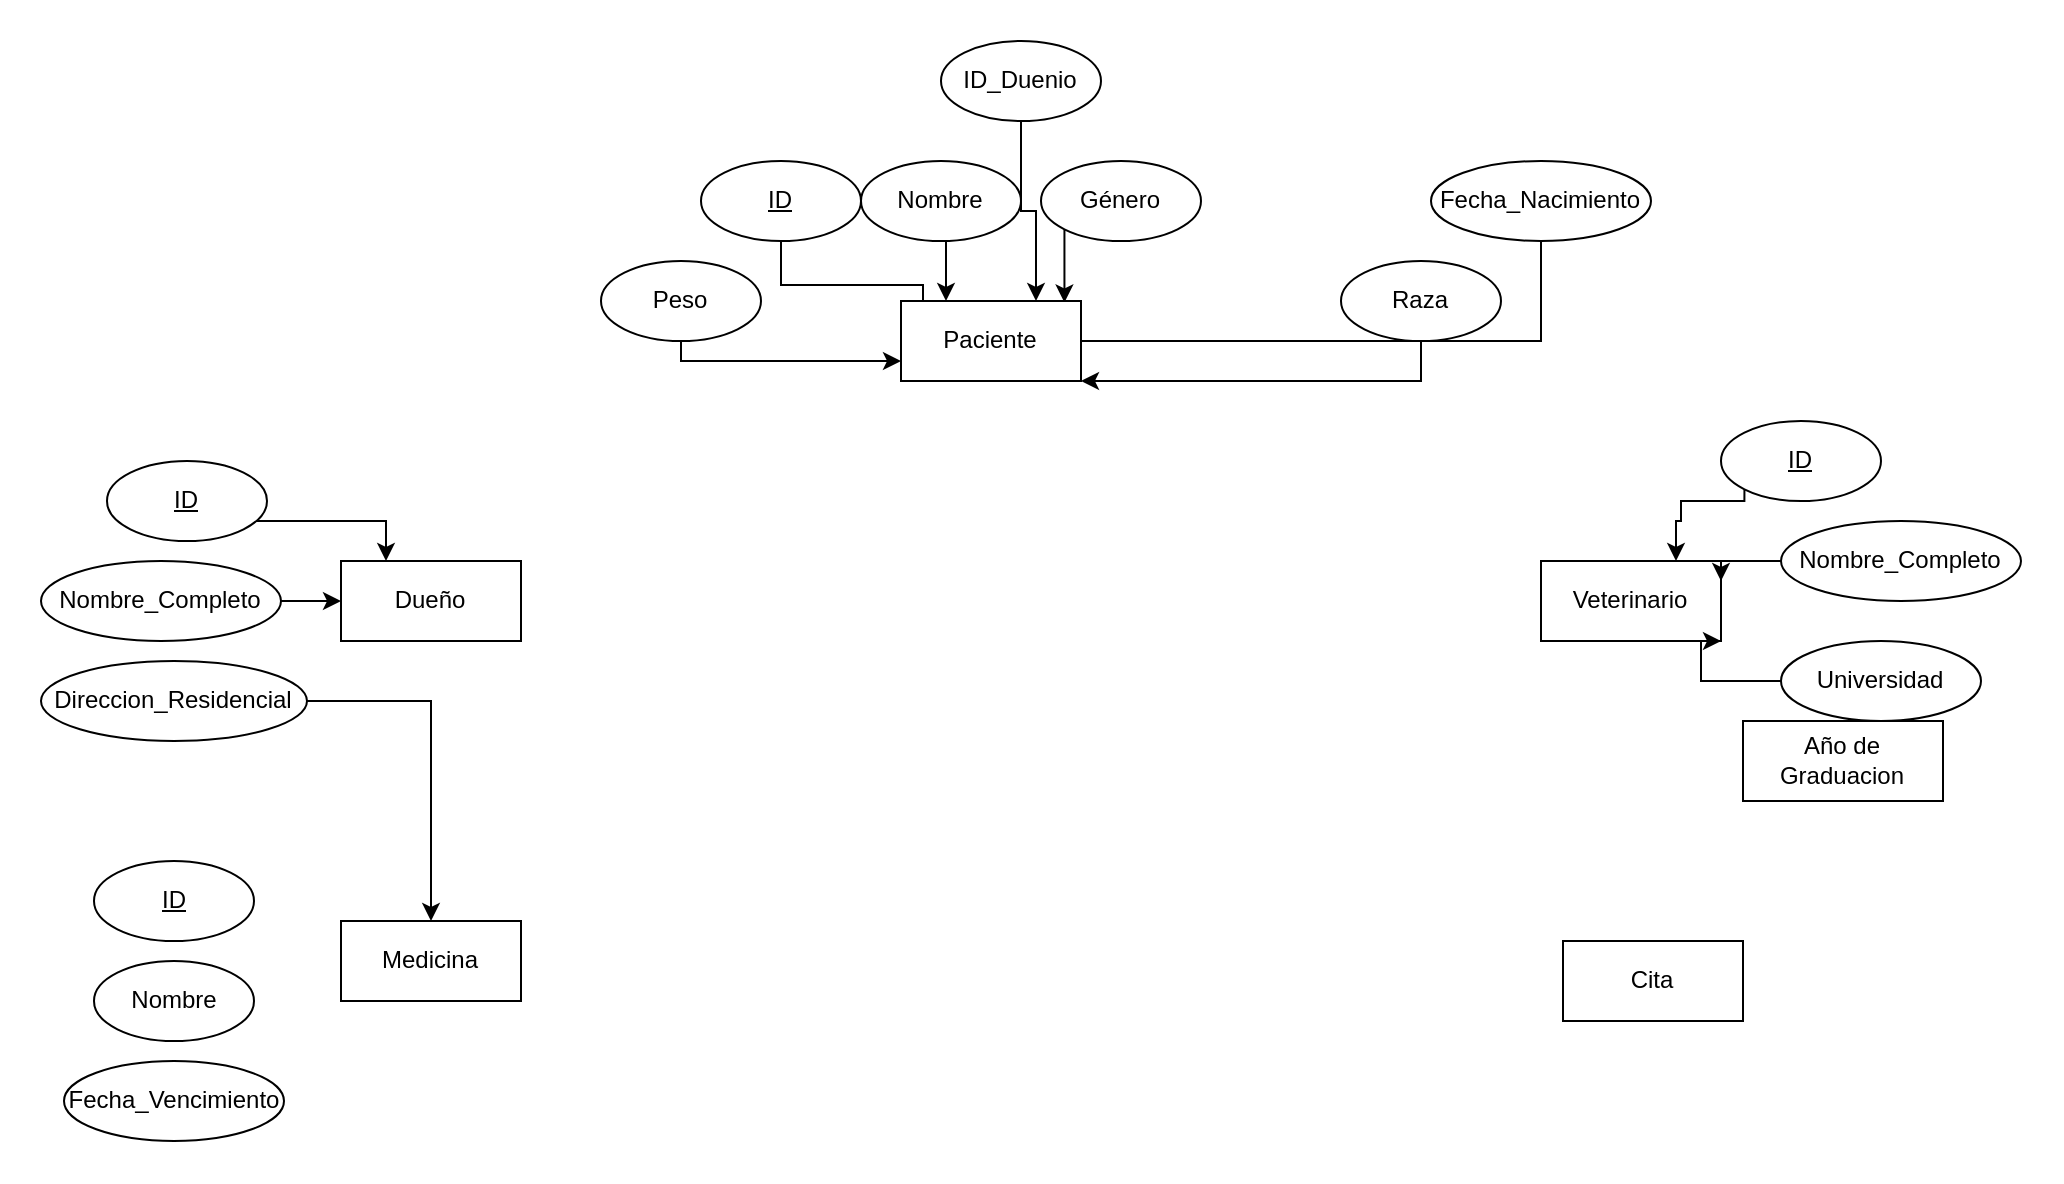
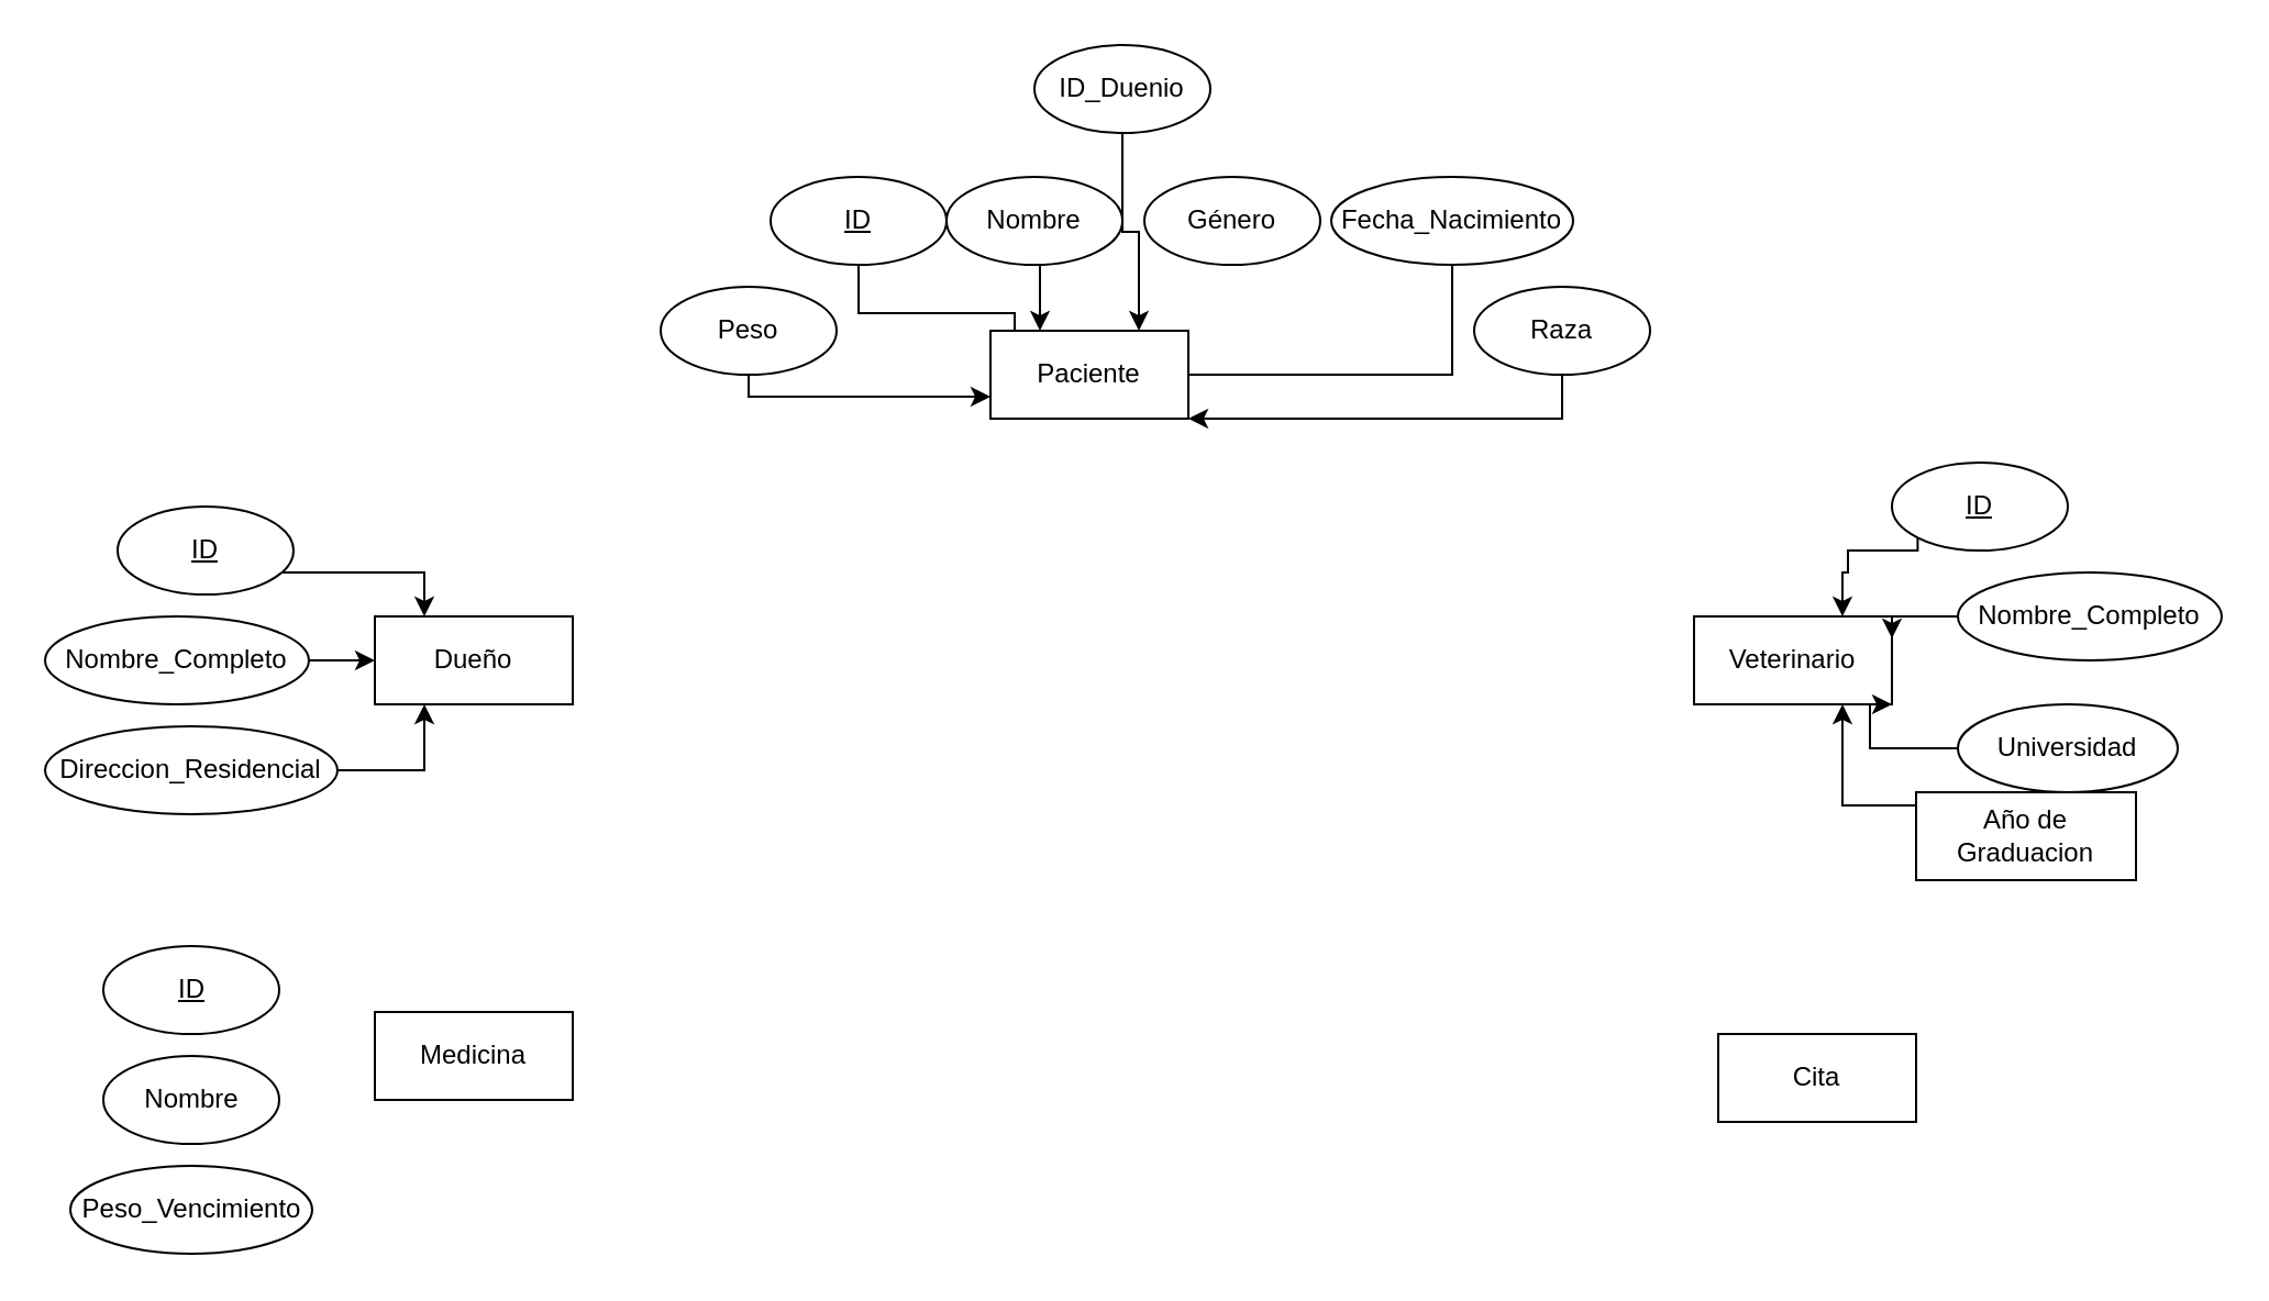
  <mxCell id="0" />
  <mxCell id="1" parent="0" />
  <mxCell id="2" style="edgeStyle=orthogonalEdgeStyle;rounded=0;orthogonalLoop=1;jettySize=auto;html=1;exitX=0.5;exitY=1;exitDx=0;exitDy=0;entryX=0.103;entryY=0.018;entryDx=0;entryDy=0;entryPerimeter=0;" edge="1" parent="1" source="3" target="14"><mxGeometry relative="1" as="geometry"><mxPoint x="460" y="165" as="targetPoint" /><Array as="points"><mxPoint x="390" y="142" /><mxPoint x="461" y="142" /><mxPoint x="461" y="165" /><mxPoint x="459" y="165" /></Array></mxGeometry></mxCell>
  <mxCell id="3" value="&lt;u&gt;ID&lt;/u&gt;" style="ellipse;whiteSpace=wrap;html=1;" vertex="1" parent="1"><mxGeometry x="350" y="80" width="80" height="40" as="geometry" /></mxCell>
  <mxCell id="4" style="edgeStyle=orthogonalEdgeStyle;rounded=0;orthogonalLoop=1;jettySize=auto;html=1;exitX=0.5;exitY=1;exitDx=0;exitDy=0;entryX=0.25;entryY=0;entryDx=0;entryDy=0;" edge="1" parent="1" source="5" target="14"><mxGeometry relative="1" as="geometry"><mxPoint x="473.096" y="147.369" as="targetPoint" /></mxGeometry></mxCell>
  <mxCell id="5" value="Nombre" style="ellipse;whiteSpace=wrap;html=1;" vertex="1" parent="1"><mxGeometry x="430" y="80" width="80" height="40" as="geometry" /></mxCell>
  <mxCell id="6" style="edgeStyle=orthogonalEdgeStyle;rounded=0;orthogonalLoop=1;jettySize=auto;html=1;exitX=0.5;exitY=1;exitDx=0;exitDy=0;entryX=1;entryY=0.5;entryDx=0;entryDy=0;endArrow=none;" edge="1" parent="1" source="7" target="14"><mxGeometry relative="1" as="geometry"><mxPoint x="550" y="165" as="targetPoint" /></mxGeometry></mxCell>
- <mxCell id="7" value="Fecha_Nacimiento" style="ellipse;whiteSpace=wrap;html=1;" vertex="1" parent="1"><mxGeometry x="715" y="80" width="110" height="40" as="geometry" /></mxCell>
+ <mxCell id="7" value="Fecha_Nacimiento" style="ellipse;whiteSpace=wrap;html=1;" vertex="1" parent="1"><mxGeometry x="605" y="80" width="110" height="40" as="geometry" /></mxCell>
  <mxCell id="8" style="edgeStyle=orthogonalEdgeStyle;rounded=0;orthogonalLoop=1;jettySize=auto;html=1;exitX=0.5;exitY=1;exitDx=0;exitDy=0;entryX=0;entryY=0.75;entryDx=0;entryDy=0;" edge="1" parent="1" source="9" target="14"><mxGeometry relative="1" as="geometry"><mxPoint x="473.096" y="182.631" as="targetPoint" /><Array as="points"><mxPoint x="340" y="180" /></Array></mxGeometry></mxCell>
  <mxCell id="9" value="Peso" style="ellipse;whiteSpace=wrap;html=1;" vertex="1" parent="1"><mxGeometry x="300" y="130" width="80" height="40" as="geometry" /></mxCell>
  <mxCell id="10" value="Raza" style="ellipse;whiteSpace=wrap;html=1;" vertex="1" parent="1"><mxGeometry x="670" y="130" width="80" height="40" as="geometry" /></mxCell>
- <mxCell id="11" style="edgeStyle=orthogonalEdgeStyle;rounded=0;orthogonalLoop=1;jettySize=auto;html=1;exitX=0;exitY=1;exitDx=0;exitDy=0;entryX=0.908;entryY=0.018;entryDx=0;entryDy=0;entryPerimeter=0;" edge="1" parent="1" source="12" target="14"><mxGeometry relative="1" as="geometry"><mxPoint x="536.904" y="147.369" as="targetPoint" /></mxGeometry></mxCell>
  <mxCell id="12" value="Género" style="ellipse;whiteSpace=wrap;html=1;" vertex="1" parent="1"><mxGeometry x="520" y="80" width="80" height="40" as="geometry" /></mxCell>
  <mxCell id="13" value="" style="edgeStyle=orthogonalEdgeStyle;rounded=0;orthogonalLoop=1;jettySize=auto;html=1;exitX=0.5;exitY=1;exitDx=0;exitDy=0;entryX=1;entryY=1;entryDx=0;entryDy=0;entryPerimeter=0;" edge="1" parent="1" source="10" target="14"><mxGeometry relative="1" as="geometry"><mxPoint x="710" y="170" as="sourcePoint" /><mxPoint x="536.904" y="182.631" as="targetPoint" /><Array as="points"><mxPoint x="710" y="190" /></Array></mxGeometry></mxCell>
  <mxCell id="14" value="Paciente" style="rounded=0;whiteSpace=wrap;html=1;" vertex="1" parent="1"><mxGeometry x="450" y="150" width="90" height="40" as="geometry" /></mxCell>
  <mxCell id="15" value="Dueño" style="rounded=0;whiteSpace=wrap;html=1;" vertex="1" parent="1"><mxGeometry x="170" y="280" width="90" height="40" as="geometry" /></mxCell>
  <mxCell id="16" style="edgeStyle=orthogonalEdgeStyle;rounded=0;orthogonalLoop=1;jettySize=auto;html=1;exitX=1;exitY=1;exitDx=0;exitDy=0;entryX=0.25;entryY=0;entryDx=0;entryDy=0;" edge="1" parent="1" source="17" target="15"><mxGeometry relative="1" as="geometry"><Array as="points"><mxPoint x="121" y="260" /><mxPoint x="193" y="260" /></Array></mxGeometry></mxCell>
  <mxCell id="17" value="&lt;u&gt;ID&lt;/u&gt;" style="ellipse;whiteSpace=wrap;html=1;" vertex="1" parent="1"><mxGeometry x="53" y="230" width="80" height="40" as="geometry" /></mxCell>
  <mxCell id="18" style="edgeStyle=orthogonalEdgeStyle;rounded=0;orthogonalLoop=1;jettySize=auto;html=1;exitX=0.5;exitY=1;exitDx=0;exitDy=0;entryX=0.75;entryY=0;entryDx=0;entryDy=0;" edge="1" parent="1" source="19" target="14"><mxGeometry relative="1" as="geometry"><Array as="points"><mxPoint x="510" y="105" /><mxPoint x="517" y="105" /></Array></mxGeometry></mxCell>
  <mxCell id="19" value="ID_Duenio" style="ellipse;whiteSpace=wrap;html=1;" vertex="1" parent="1"><mxGeometry x="470" y="20" width="80" height="40" as="geometry" /></mxCell>
  <mxCell id="20" style="edgeStyle=orthogonalEdgeStyle;rounded=0;orthogonalLoop=1;jettySize=auto;html=1;entryX=0;entryY=0.5;entryDx=0;entryDy=0;" edge="1" parent="1" source="21" target="15"><mxGeometry relative="1" as="geometry" /></mxCell>
  <mxCell id="21" value="Nombre_Completo" style="ellipse;whiteSpace=wrap;html=1;" vertex="1" parent="1"><mxGeometry x="20" y="280" width="120" height="40" as="geometry" /></mxCell>
- <mxCell id="22" style="edgeStyle=orthogonalEdgeStyle;rounded=0;orthogonalLoop=1;jettySize=auto;html=1;exitX=1;exitY=0.5;exitDx=0;exitDy=0;" edge="1" parent="1" source="23" target="34"><mxGeometry relative="1" as="geometry" /></mxCell>
+ <mxCell id="22" style="edgeStyle=orthogonalEdgeStyle;rounded=0;orthogonalLoop=1;jettySize=auto;html=1;exitX=1;exitY=0.5;exitDx=0;exitDy=0;entryX=0.25;entryY=1;entryDx=0;entryDy=0;" edge="1" parent="1" source="23" target="15"><mxGeometry relative="1" as="geometry" /></mxCell>
  <mxCell id="23" value="Direccion_Residencial" style="ellipse;whiteSpace=wrap;html=1;" vertex="1" parent="1"><mxGeometry x="20" y="330" width="133" height="40" as="geometry" /></mxCell>
  <mxCell id="24" value="Veterinario" style="rounded=0;whiteSpace=wrap;html=1;" vertex="1" parent="1"><mxGeometry x="770" y="280" width="90" height="40" as="geometry" /></mxCell>
  <mxCell id="25" style="edgeStyle=orthogonalEdgeStyle;rounded=0;orthogonalLoop=1;jettySize=auto;html=1;exitX=0;exitY=0.5;exitDx=0;exitDy=0;entryX=1;entryY=0.25;entryDx=0;entryDy=0;" edge="1" parent="1" source="26" target="24"><mxGeometry relative="1" as="geometry" /></mxCell>
  <mxCell id="26" value="Nombre_Completo" style="ellipse;whiteSpace=wrap;html=1;" vertex="1" parent="1"><mxGeometry x="890" y="260" width="120" height="40" as="geometry" /></mxCell>
  <mxCell id="27" style="edgeStyle=orthogonalEdgeStyle;rounded=0;orthogonalLoop=1;jettySize=auto;html=1;exitX=0;exitY=0.5;exitDx=0;exitDy=0;entryX=1;entryY=1;entryDx=0;entryDy=0;" edge="1" parent="1" source="28" target="24"><mxGeometry relative="1" as="geometry"><Array as="points"><mxPoint x="850" y="340" /><mxPoint x="850" y="320" /></Array></mxGeometry></mxCell>
  <mxCell id="28" value="Universidad" style="ellipse;whiteSpace=wrap;html=1;" vertex="1" parent="1"><mxGeometry x="890" y="320" width="100" height="40" as="geometry" /></mxCell>
  <mxCell id="29" style="edgeStyle=orthogonalEdgeStyle;rounded=0;orthogonalLoop=1;jettySize=auto;html=1;exitX=0;exitY=1;exitDx=0;exitDy=0;entryX=0.75;entryY=0;entryDx=0;entryDy=0;" edge="1" parent="1" source="30" target="24"><mxGeometry relative="1" as="geometry"><Array as="points"><mxPoint x="872" y="250" /><mxPoint x="840" y="250" /><mxPoint x="840" y="260" /><mxPoint x="837" y="260" /></Array></mxGeometry></mxCell>
  <mxCell id="30" value="&lt;u&gt;ID&lt;/u&gt;" style="ellipse;whiteSpace=wrap;html=1;" vertex="1" parent="1"><mxGeometry x="860" y="210" width="80" height="40" as="geometry" /></mxCell>
+ <mxCell id="31" style="edgeStyle=orthogonalEdgeStyle;rounded=0;orthogonalLoop=1;jettySize=auto;html=1;exitX=0;exitY=0;exitDx=0;exitDy=0;entryX=0.75;entryY=1;entryDx=0;entryDy=0;" edge="1" parent="1" source="32" target="24"><mxGeometry relative="1" as="geometry"><Array as="points"><mxPoint x="838" y="366" /></Array></mxGeometry></mxCell>
  <mxCell id="32" value="Año de Graduacion" style="whiteSpace=wrap;html=1;rounded=0;" vertex="1" parent="1"><mxGeometry x="871" y="360" width="100" height="40" as="geometry" /></mxCell>
  <mxCell id="33" value="Cita" style="rounded=0;whiteSpace=wrap;html=1;" vertex="1" parent="1"><mxGeometry x="781" y="470" width="90" height="40" as="geometry" /></mxCell>
  <mxCell id="34" value="Medicina" style="rounded=0;whiteSpace=wrap;html=1;" vertex="1" parent="1"><mxGeometry x="170" y="460" width="90" height="40" as="geometry" /></mxCell>
  <mxCell id="35" value="&lt;u&gt;ID&lt;/u&gt;" style="ellipse;whiteSpace=wrap;html=1;" vertex="1" parent="1"><mxGeometry x="46.5" y="430" width="80" height="40" as="geometry" /></mxCell>
  <mxCell id="36" value="Nombre" style="ellipse;whiteSpace=wrap;html=1;" vertex="1" parent="1"><mxGeometry x="46.5" y="480" width="80" height="40" as="geometry" /></mxCell>
- <mxCell id="37" value="Fecha_Vencimiento" style="ellipse;whiteSpace=wrap;html=1;" vertex="1" parent="1"><mxGeometry x="31.5" y="530" width="110" height="40" as="geometry" /></mxCell>
+ <mxCell id="37" value="Peso_Vencimiento" style="ellipse;whiteSpace=wrap;html=1;" vertex="1" parent="1"><mxGeometry x="31.5" y="530" width="110" height="40" as="geometry" /></mxCell>
